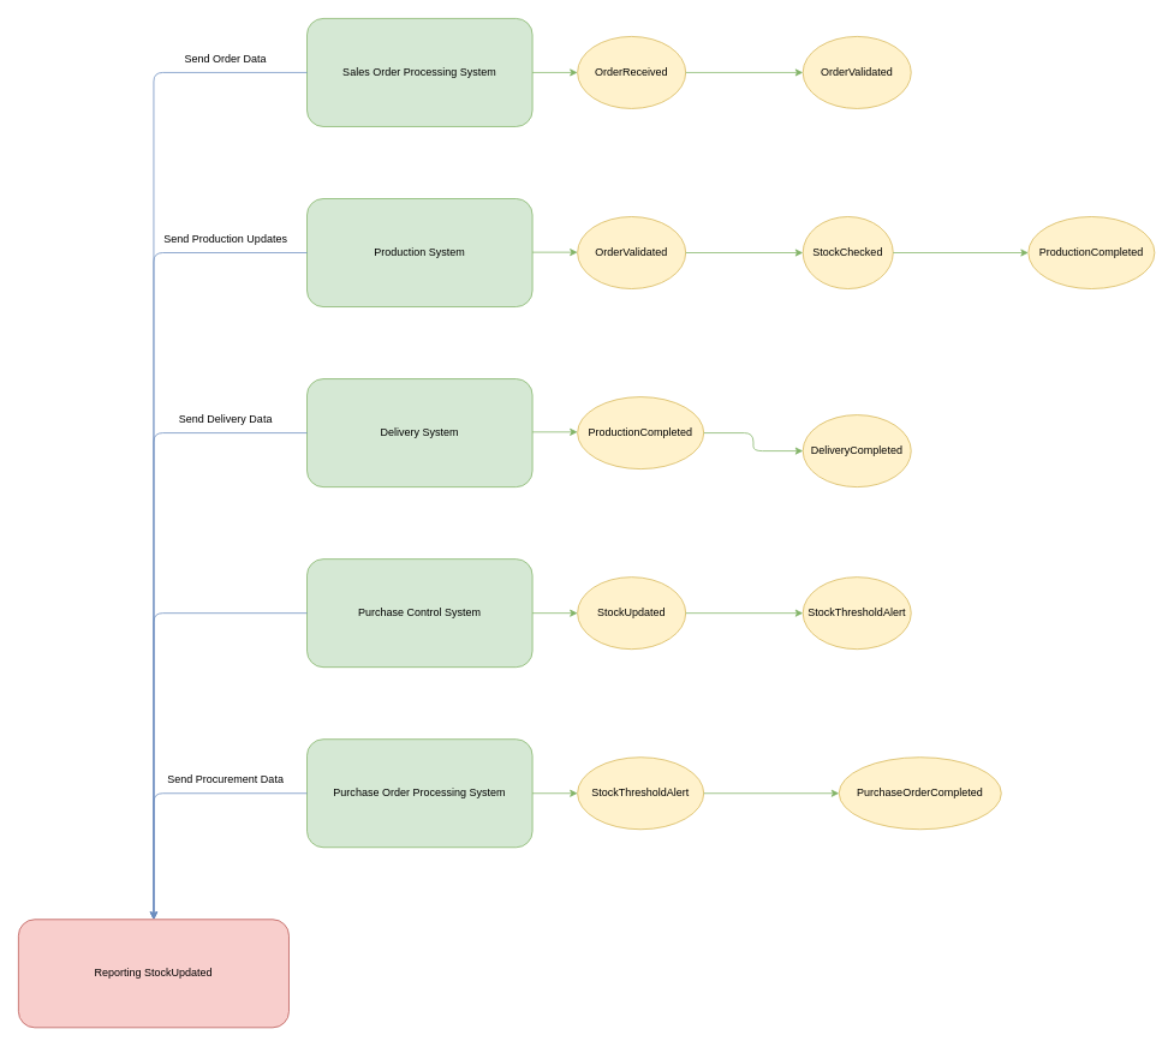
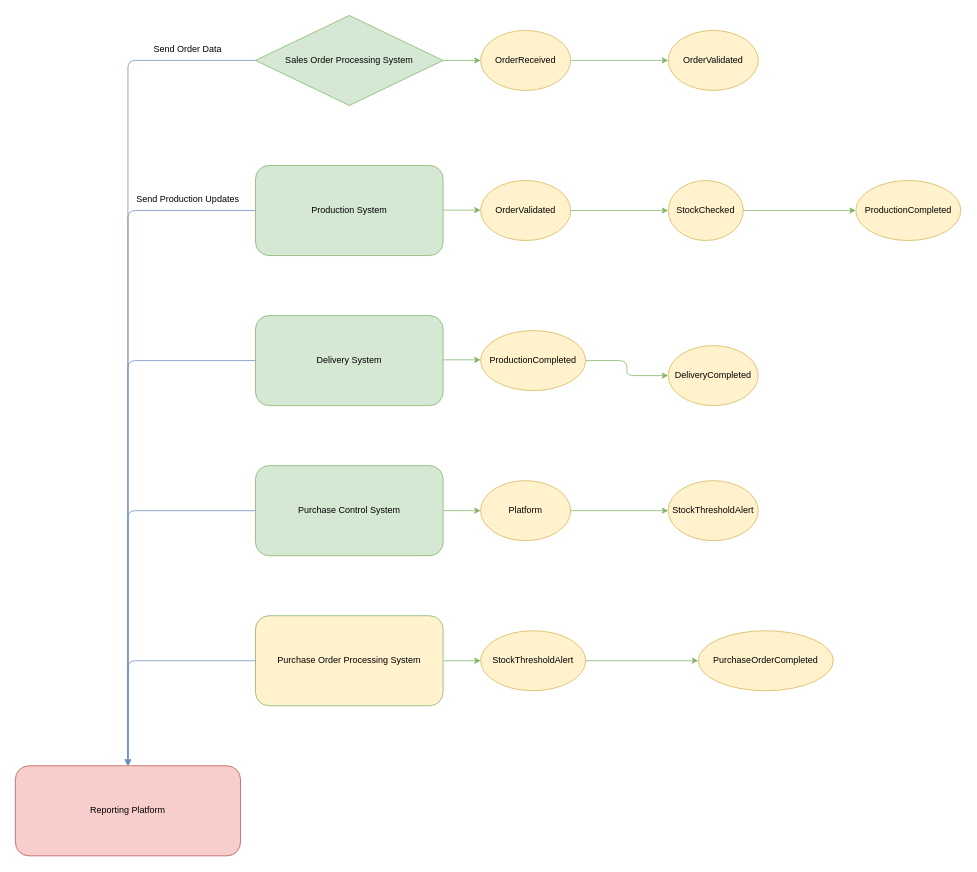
  <mxCell id="0" />
  <mxCell id="1" parent="0" />
- <mxCell id="2" value="Sales Order Processing System" style="rounded=1;whiteSpace=wrap;html=1;fillColor=#d5e8d4;strokeColor=#82b366;" vertex="1" parent="1"><mxGeometry x="340" y="20" width="250" height="120" as="geometry" /></mxCell>
+ <mxCell id="2" value="Sales Order Processing System" style="rhombus;whiteSpace=wrap;html=1;fillColor=#d5e8d4;strokeColor=#82b366;" vertex="1" parent="1"><mxGeometry x="340" y="20" width="250" height="120" as="geometry" /></mxCell>
  <mxCell id="3" value="OrderReceived" style="shape=ellipse;whiteSpace=wrap;html=1;fillColor=#fff2cc;strokeColor=#d6b656;" vertex="1" parent="1"><mxGeometry x="640" y="40" width="120" height="80" as="geometry" /></mxCell>
  <mxCell id="4" value="OrderValidated" style="shape=ellipse;whiteSpace=wrap;html=1;fillColor=#fff2cc;strokeColor=#d6b656;" vertex="1" parent="1"><mxGeometry x="890" y="40" width="120" height="80" as="geometry" /></mxCell>
  <mxCell id="5" value="" style="edgeStyle=orthogonalEdgeStyle;rounded=1;strokeColor=#82b366;" edge="1" parent="1" source="2" target="3"><mxGeometry relative="1" as="geometry" /></mxCell>
  <mxCell id="6" value="" style="edgeStyle=orthogonalEdgeStyle;rounded=1;strokeColor=#82b366;" edge="1" parent="1" source="3" target="4"><mxGeometry relative="1" as="geometry" /></mxCell>
  <mxCell id="7" value="Production System" style="rounded=1;whiteSpace=wrap;html=1;fillColor=#d5e8d4;strokeColor=#82b366;" vertex="1" parent="1"><mxGeometry x="340" y="220" width="250" height="120" as="geometry" /></mxCell>
  <mxCell id="8" value="OrderValidated" style="shape=ellipse;whiteSpace=wrap;html=1;fillColor=#fff2cc;strokeColor=#d6b656;" vertex="1" parent="1"><mxGeometry x="640" y="240" width="120" height="80" as="geometry" /></mxCell>
  <mxCell id="9" value="StockChecked" style="shape=ellipse;whiteSpace=wrap;html=1;fillColor=#fff2cc;strokeColor=#d6b656;" vertex="1" parent="1"><mxGeometry x="890" y="240" width="100" height="80" as="geometry" /></mxCell>
  <mxCell id="10" value="ProductionCompleted" style="shape=ellipse;whiteSpace=wrap;html=1;fillColor=#fff2cc;strokeColor=#d6b656;" vertex="1" parent="1"><mxGeometry x="1140" y="240" width="140" height="80" as="geometry" /></mxCell>
  <mxCell id="11" value="" style="edgeStyle=orthogonalEdgeStyle;rounded=1;strokeColor=#82b366;" edge="1" parent="1" source="8" target="9"><mxGeometry relative="1" as="geometry" /></mxCell>
  <mxCell id="12" value="" style="edgeStyle=orthogonalEdgeStyle;rounded=1;strokeColor=#82b366;" edge="1" parent="1" source="9" target="10"><mxGeometry relative="1" as="geometry" /></mxCell>
  <mxCell id="13" value="Delivery System" style="rounded=1;whiteSpace=wrap;html=1;fillColor=#d5e8d4;strokeColor=#82b366;" vertex="1" parent="1"><mxGeometry x="340" y="420" width="250" height="120" as="geometry" /></mxCell>
  <mxCell id="14" value="ProductionCompleted" style="shape=ellipse;whiteSpace=wrap;html=1;fillColor=#fff2cc;strokeColor=#d6b656;" vertex="1" parent="1"><mxGeometry x="640" y="440" width="140" height="80" as="geometry" /></mxCell>
  <mxCell id="15" value="DeliveryCompleted" style="shape=ellipse;whiteSpace=wrap;html=1;fillColor=#fff2cc;strokeColor=#d6b656;" vertex="1" parent="1"><mxGeometry x="890" y="460" width="120" height="80" as="geometry" /></mxCell>
  <mxCell id="16" value="" style="edgeStyle=orthogonalEdgeStyle;rounded=1;strokeColor=#82b366;" edge="1" parent="1" source="14" target="15"><mxGeometry relative="1" as="geometry" /></mxCell>
  <mxCell id="17" value="Purchase Control System" style="rounded=1;whiteSpace=wrap;html=1;fillColor=#d5e8d4;strokeColor=#82b366;" vertex="1" parent="1"><mxGeometry x="340" y="620" width="250" height="120" as="geometry" /></mxCell>
- <mxCell id="18" value="StockUpdated" style="shape=ellipse;whiteSpace=wrap;html=1;fillColor=#fff2cc;strokeColor=#d6b656;" vertex="1" parent="1"><mxGeometry x="640" y="640" width="120" height="80" as="geometry" /></mxCell>
+ <mxCell id="18" value="Platform" style="shape=ellipse;whiteSpace=wrap;html=1;fillColor=#fff2cc;strokeColor=#d6b656;" vertex="1" parent="1"><mxGeometry x="640" y="640" width="120" height="80" as="geometry" /></mxCell>
  <mxCell id="19" value="StockThresholdAlert" style="shape=ellipse;whiteSpace=wrap;html=1;fillColor=#fff2cc;strokeColor=#d6b656;" vertex="1" parent="1"><mxGeometry x="890" y="640" width="120" height="80" as="geometry" /></mxCell>
  <mxCell id="20" value="" style="edgeStyle=orthogonalEdgeStyle;rounded=1;strokeColor=#82b366;" edge="1" parent="1" source="18" target="19"><mxGeometry relative="1" as="geometry" /></mxCell>
- <mxCell id="21" value="Purchase Order Processing System" style="rounded=1;whiteSpace=wrap;html=1;fillColor=#d5e8d4;strokeColor=#82b366;" vertex="1" parent="1"><mxGeometry x="340" y="820" width="250" height="120" as="geometry" /></mxCell>
+ <mxCell id="21" value="Purchase Order Processing System" style="rounded=1;whiteSpace=wrap;html=1;fillColor=#fff2cc;strokeColor=#82b366;" vertex="1" parent="1"><mxGeometry x="340" y="820" width="250" height="120" as="geometry" /></mxCell>
  <mxCell id="22" value="StockThresholdAlert" style="shape=ellipse;whiteSpace=wrap;html=1;fillColor=#fff2cc;strokeColor=#d6b656;" vertex="1" parent="1"><mxGeometry x="640" y="840" width="140" height="80" as="geometry" /></mxCell>
  <mxCell id="23" value="PurchaseOrderCompleted" style="shape=ellipse;whiteSpace=wrap;html=1;fillColor=#fff2cc;strokeColor=#d6b656;" vertex="1" parent="1"><mxGeometry x="930" y="840" width="180" height="80" as="geometry" /></mxCell>
  <mxCell id="24" value="" style="edgeStyle=orthogonalEdgeStyle;rounded=1;strokeColor=#82b366;" edge="1" parent="1" source="22" target="23"><mxGeometry relative="1" as="geometry" /></mxCell>
- <mxCell id="25" value="Reporting StockUpdated" style="rounded=1;whiteSpace=wrap;html=1;fillColor=#f8cecc;strokeColor=#b85450;" vertex="1" parent="1"><mxGeometry x="20" y="1020" width="300" height="120" as="geometry" /></mxCell>
+ <mxCell id="25" value="Reporting Platform" style="rounded=1;whiteSpace=wrap;html=1;fillColor=#f8cecc;strokeColor=#b85450;" vertex="1" parent="1"><mxGeometry x="20" y="1020" width="300" height="120" as="geometry" /></mxCell>
  <mxCell id="26" value="" style="edgeStyle=orthogonalEdgeStyle;rounded=1;strokeColor=#6c8ebf;fontSize=12;" edge="1" parent="1" source="2" target="25"><mxGeometry x="-0.838" y="-20" relative="1" as="geometry"><mxPoint as="offset" /></mxGeometry></mxCell>
  <mxCell id="27" value="" style="edgeStyle=orthogonalEdgeStyle;rounded=1;strokeColor=#6c8ebf;fontSize=12;" edge="1" parent="1" source="7" target="25"><mxGeometry relative="1" as="geometry"><mxPoint as="offset" /></mxGeometry></mxCell>
  <mxCell id="28" value="" style="edgeStyle=orthogonalEdgeStyle;rounded=1;strokeColor=#6c8ebf;fontSize=12;" edge="1" parent="1" source="13" target="25"><mxGeometry relative="1" as="geometry" /></mxCell>
  <mxCell id="29" value="" style="edgeStyle=orthogonalEdgeStyle;rounded=1;strokeColor=#6c8ebf;fontSize=12;" edge="1" parent="1" source="17" target="25"><mxGeometry x="0.02" y="30" relative="1" as="geometry"><mxPoint as="offset" /></mxGeometry></mxCell>
  <mxCell id="30" value="" style="edgeStyle=orthogonalEdgeStyle;rounded=1;strokeColor=#6c8ebf;fontSize=12;" edge="1" parent="1" source="21" target="25"><mxGeometry relative="1" as="geometry"><mxPoint as="offset" /></mxGeometry></mxCell>
  <mxCell id="31" value="&lt;span style=&quot;text-wrap-mode: nowrap; background-color: rgb(255, 255, 255);&quot;&gt;Send Order Data&lt;/span&gt;" style="text;html=1;align=center;verticalAlign=middle;whiteSpace=wrap;rounded=0;" vertex="1" parent="1"><mxGeometry x="190" y="50" width="120" height="30" as="geometry" /></mxCell>
  <mxCell id="32" value="&lt;span style=&quot;text-wrap-mode: nowrap; background-color: rgb(255, 255, 255);&quot;&gt;Send Production Updates&lt;/span&gt;" style="text;html=1;align=center;verticalAlign=middle;whiteSpace=wrap;rounded=0;" vertex="1" parent="1"><mxGeometry x="220" y="250" width="60" height="30" as="geometry" /></mxCell>
- <mxCell id="33" value="&lt;span style=&quot;text-wrap-mode: nowrap; background-color: rgb(255, 255, 255);&quot;&gt;Send Delivery Data&lt;/span&gt;" style="text;html=1;align=center;verticalAlign=middle;whiteSpace=wrap;rounded=0;" vertex="1" parent="1"><mxGeometry x="200" y="450" width="100" height="30" as="geometry" /></mxCell>
- <mxCell id="34" value="&lt;span style=&quot;text-wrap-mode: nowrap; background-color: rgb(255, 255, 255);&quot;&gt;Send Procurement Data&lt;/span&gt;" style="text;html=1;align=center;verticalAlign=middle;whiteSpace=wrap;rounded=0;" vertex="1" parent="1"><mxGeometry x="210" y="850" width="80" height="30" as="geometry" /></mxCell>
  <mxCell id="35" value="" style="edgeStyle=orthogonalEdgeStyle;rounded=1;strokeColor=#82b366;" edge="1" parent="1"><mxGeometry relative="1" as="geometry"><mxPoint x="590" y="279.5" as="sourcePoint" /><mxPoint x="640" y="279.5" as="targetPoint" /></mxGeometry></mxCell>
  <mxCell id="36" value="" style="edgeStyle=orthogonalEdgeStyle;rounded=1;strokeColor=#82b366;" edge="1" parent="1"><mxGeometry relative="1" as="geometry"><mxPoint x="590" y="479" as="sourcePoint" /><mxPoint x="640" y="479" as="targetPoint" /></mxGeometry></mxCell>
  <mxCell id="37" value="" style="edgeStyle=orthogonalEdgeStyle;rounded=1;strokeColor=#82b366;" edge="1" parent="1"><mxGeometry relative="1" as="geometry"><mxPoint x="590" y="680" as="sourcePoint" /><mxPoint x="640" y="680" as="targetPoint" /></mxGeometry></mxCell>
  <mxCell id="38" value="" style="edgeStyle=orthogonalEdgeStyle;rounded=1;strokeColor=#82b366;" edge="1" parent="1"><mxGeometry relative="1" as="geometry"><mxPoint x="590" y="880" as="sourcePoint" /><mxPoint x="640" y="880" as="targetPoint" /></mxGeometry></mxCell>
